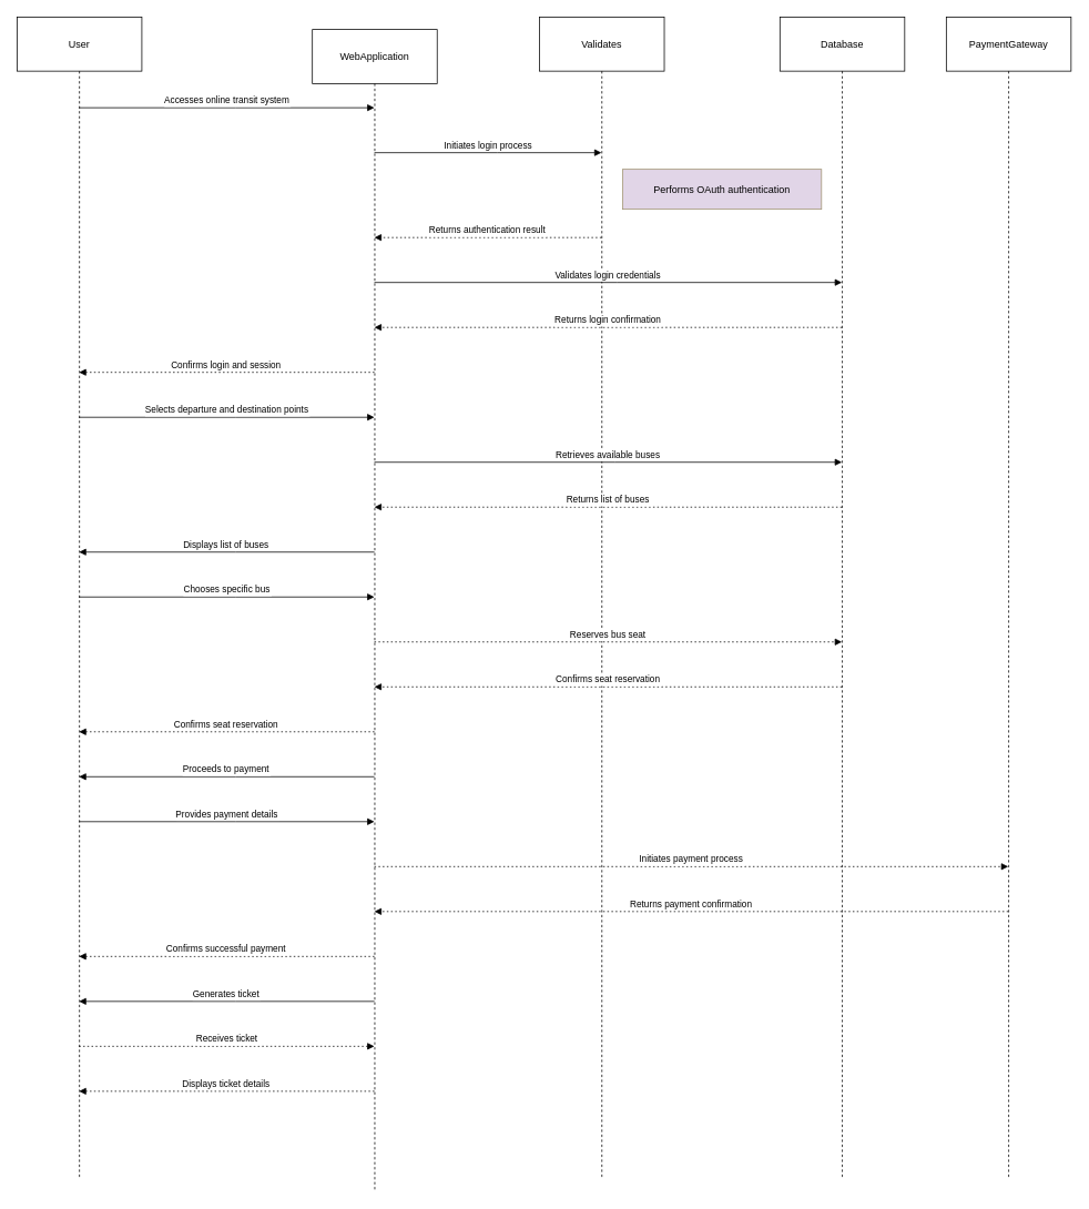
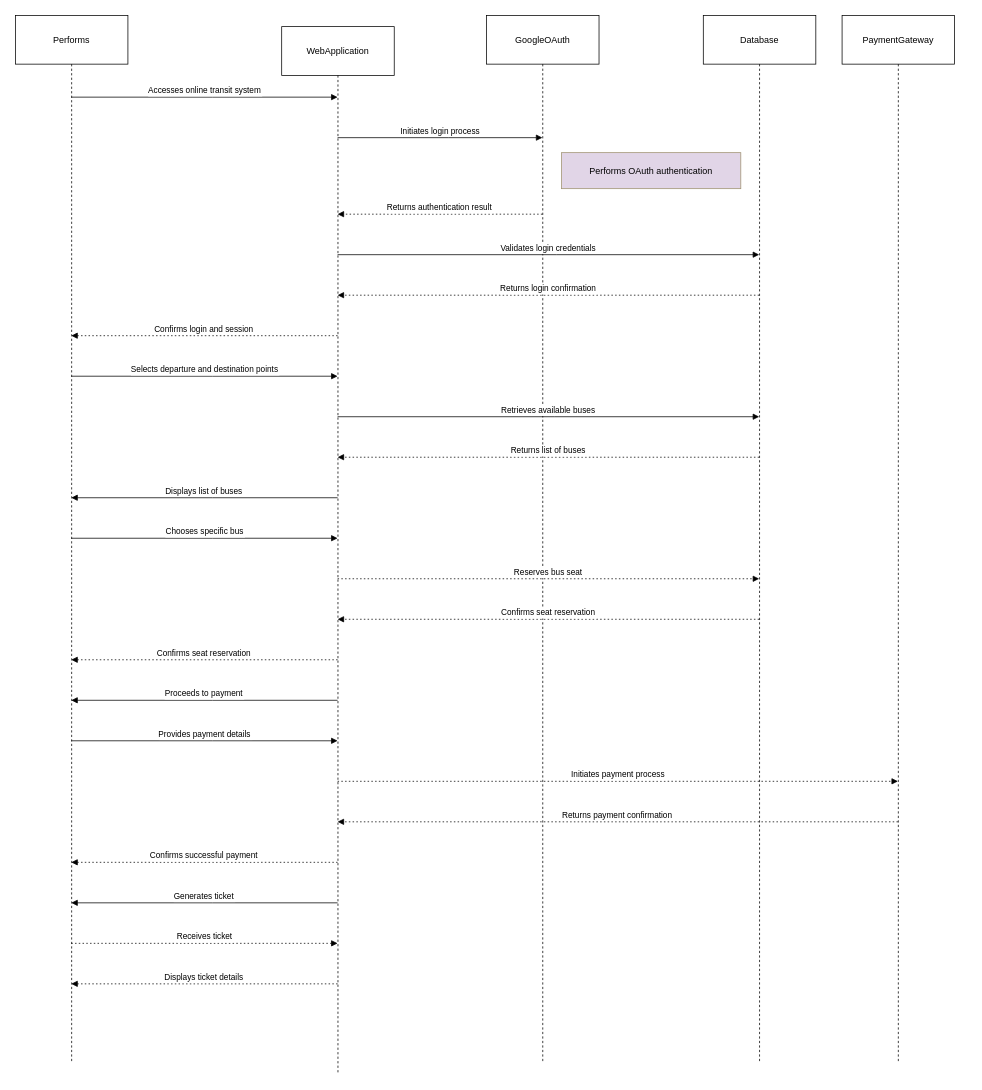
  <mxCell id="0" />
  <mxCell id="1" parent="0" />
- <mxCell id="2" value="User" style="shape=umlLifeline;perimeter=lifelinePerimeter;whiteSpace=wrap;container=1;dropTarget=0;collapsible=0;recursiveResize=0;outlineConnect=0;portConstraint=eastwest;newEdgeStyle={&quot;edgeStyle&quot;:&quot;elbowEdgeStyle&quot;,&quot;elbow&quot;:&quot;vertical&quot;,&quot;curved&quot;:0,&quot;rounded&quot;:0};size=65;" vertex="1" parent="1"><mxGeometry x="20" y="20" width="150" height="1396" as="geometry" /></mxCell>
+ <mxCell id="2" value="Performs" style="shape=umlLifeline;perimeter=lifelinePerimeter;whiteSpace=wrap;container=1;dropTarget=0;collapsible=0;recursiveResize=0;outlineConnect=0;portConstraint=eastwest;newEdgeStyle={&quot;edgeStyle&quot;:&quot;elbowEdgeStyle&quot;,&quot;elbow&quot;:&quot;vertical&quot;,&quot;curved&quot;:0,&quot;rounded&quot;:0};size=65;" vertex="1" parent="1"><mxGeometry x="20" y="20" width="150" height="1396" as="geometry" /></mxCell>
  <mxCell id="3" value="WebApplication" style="shape=umlLifeline;perimeter=lifelinePerimeter;whiteSpace=wrap;container=1;dropTarget=0;collapsible=0;recursiveResize=0;outlineConnect=0;portConstraint=eastwest;newEdgeStyle={&quot;edgeStyle&quot;:&quot;elbowEdgeStyle&quot;,&quot;elbow&quot;:&quot;vertical&quot;,&quot;curved&quot;:0,&quot;rounded&quot;:0};size=65;" vertex="1" parent="1"><mxGeometry x="375" y="35" width="150" height="1396" as="geometry" /></mxCell>
- <mxCell id="4" value="Validates" style="shape=umlLifeline;perimeter=lifelinePerimeter;whiteSpace=wrap;container=1;dropTarget=0;collapsible=0;recursiveResize=0;outlineConnect=0;portConstraint=eastwest;newEdgeStyle={&quot;edgeStyle&quot;:&quot;elbowEdgeStyle&quot;,&quot;elbow&quot;:&quot;vertical&quot;,&quot;curved&quot;:0,&quot;rounded&quot;:0};size=65;" vertex="1" parent="1"><mxGeometry x="648" y="20" width="150" height="1396" as="geometry" /></mxCell>
+ <mxCell id="4" value="GoogleOAuth" style="shape=umlLifeline;perimeter=lifelinePerimeter;whiteSpace=wrap;container=1;dropTarget=0;collapsible=0;recursiveResize=0;outlineConnect=0;portConstraint=eastwest;newEdgeStyle={&quot;edgeStyle&quot;:&quot;elbowEdgeStyle&quot;,&quot;elbow&quot;:&quot;vertical&quot;,&quot;curved&quot;:0,&quot;rounded&quot;:0};size=65;" vertex="1" parent="1"><mxGeometry x="648" y="20" width="150" height="1396" as="geometry" /></mxCell>
  <mxCell id="5" value="Database" style="shape=umlLifeline;perimeter=lifelinePerimeter;whiteSpace=wrap;container=1;dropTarget=0;collapsible=0;recursiveResize=0;outlineConnect=0;portConstraint=eastwest;newEdgeStyle={&quot;edgeStyle&quot;:&quot;elbowEdgeStyle&quot;,&quot;elbow&quot;:&quot;vertical&quot;,&quot;curved&quot;:0,&quot;rounded&quot;:0};size=65;" vertex="1" parent="1"><mxGeometry x="937" y="20" width="150" height="1396" as="geometry" /></mxCell>
- <mxCell id="6" value="PaymentGateway" style="shape=umlLifeline;perimeter=lifelinePerimeter;whiteSpace=wrap;container=1;dropTarget=0;collapsible=0;recursiveResize=0;outlineConnect=0;portConstraint=eastwest;newEdgeStyle={&quot;edgeStyle&quot;:&quot;elbowEdgeStyle&quot;,&quot;elbow&quot;:&quot;vertical&quot;,&quot;curved&quot;:0,&quot;rounded&quot;:0};size=65;" vertex="1" parent="1"><mxGeometry x="1137" y="20" width="150" height="1396" as="geometry" /></mxCell>
+ <mxCell id="6" value="PaymentGateway" style="shape=umlLifeline;perimeter=lifelinePerimeter;whiteSpace=wrap;container=1;dropTarget=0;collapsible=0;recursiveResize=0;outlineConnect=0;portConstraint=eastwest;newEdgeStyle={&quot;edgeStyle&quot;:&quot;elbowEdgeStyle&quot;,&quot;elbow&quot;:&quot;vertical&quot;,&quot;curved&quot;:0,&quot;rounded&quot;:0};size=65;" vertex="1" parent="1"><mxGeometry x="1122" y="20" width="150" height="1396" as="geometry" /></mxCell>
  <mxCell id="7" value="Accesses online transit system" style="verticalAlign=bottom;endArrow=block;edgeStyle=elbowEdgeStyle;elbow=vertical;curved=0;rounded=0;" edge="1" parent="1" source="2" target="3"><mxGeometry relative="1" as="geometry"><Array as="points"><mxPoint x="283" y="129" /></Array></mxGeometry></mxCell>
  <mxCell id="8" value="Initiates login process" style="verticalAlign=bottom;endArrow=block;edgeStyle=elbowEdgeStyle;elbow=vertical;curved=0;rounded=0;" edge="1" parent="1" source="3" target="4"><mxGeometry relative="1" as="geometry"><Array as="points"><mxPoint x="597" y="183" /></Array></mxGeometry></mxCell>
  <mxCell id="9" value="Returns authentication result" style="verticalAlign=bottom;endArrow=block;edgeStyle=elbowEdgeStyle;elbow=vertical;curved=0;rounded=0;dashed=1;dashPattern=2 3;" edge="1" parent="1" source="4" target="3"><mxGeometry relative="1" as="geometry"><Array as="points"><mxPoint x="597" y="285" /></Array></mxGeometry></mxCell>
  <mxCell id="10" value="Validates login credentials" style="verticalAlign=bottom;endArrow=block;edgeStyle=elbowEdgeStyle;elbow=vertical;curved=0;rounded=0;" edge="1" parent="1" source="3" target="5"><mxGeometry relative="1" as="geometry"><Array as="points"><mxPoint x="741" y="339" /></Array></mxGeometry></mxCell>
  <mxCell id="11" value="Returns login confirmation" style="verticalAlign=bottom;endArrow=block;edgeStyle=elbowEdgeStyle;elbow=vertical;curved=0;rounded=0;dashed=1;dashPattern=2 3;" edge="1" parent="1" source="5" target="3"><mxGeometry relative="1" as="geometry"><Array as="points"><mxPoint x="739" y="393" /></Array></mxGeometry></mxCell>
  <mxCell id="12" value="Confirms login and session" style="verticalAlign=bottom;endArrow=block;edgeStyle=elbowEdgeStyle;elbow=vertical;curved=0;rounded=0;dashed=1;dashPattern=2 3;" edge="1" parent="1" source="3" target="2"><mxGeometry relative="1" as="geometry"><Array as="points"><mxPoint x="283" y="447" /></Array></mxGeometry></mxCell>
  <mxCell id="13" value="Selects departure and destination points" style="verticalAlign=bottom;endArrow=block;edgeStyle=elbowEdgeStyle;elbow=vertical;curved=0;rounded=0;" edge="1" parent="1" source="2" target="3"><mxGeometry relative="1" as="geometry"><Array as="points"><mxPoint x="283" y="501" /></Array></mxGeometry></mxCell>
  <mxCell id="14" value="Retrieves available buses" style="verticalAlign=bottom;endArrow=block;edgeStyle=elbowEdgeStyle;elbow=vertical;curved=0;rounded=0;" edge="1" parent="1" source="3" target="5"><mxGeometry relative="1" as="geometry"><Array as="points"><mxPoint x="739" y="555" /></Array></mxGeometry></mxCell>
  <mxCell id="15" value="Returns list of buses" style="verticalAlign=bottom;endArrow=block;edgeStyle=elbowEdgeStyle;elbow=vertical;curved=0;rounded=0;dashed=1;dashPattern=2 3;" edge="1" parent="1" source="5" target="3"><mxGeometry relative="1" as="geometry"><Array as="points"><mxPoint x="739" y="609" /></Array></mxGeometry></mxCell>
  <mxCell id="16" value="Displays list of buses" style="verticalAlign=bottom;endArrow=block;edgeStyle=elbowEdgeStyle;elbow=vertical;curved=0;rounded=0;" edge="1" parent="1" source="3" target="2"><mxGeometry relative="1" as="geometry"><Array as="points"><mxPoint x="283" y="663" /></Array></mxGeometry></mxCell>
  <mxCell id="17" value="Chooses specific bus" style="verticalAlign=bottom;endArrow=block;edgeStyle=elbowEdgeStyle;elbow=vertical;curved=0;rounded=0;" edge="1" parent="1" source="2" target="3"><mxGeometry relative="1" as="geometry"><Array as="points"><mxPoint x="283" y="717" /></Array></mxGeometry></mxCell>
  <mxCell id="18" value="Reserves bus seat" style="verticalAlign=bottom;endArrow=block;edgeStyle=elbowEdgeStyle;elbow=vertical;curved=0;rounded=0;dashed=1;dashPattern=2 3;" edge="1" parent="1" source="3" target="5"><mxGeometry relative="1" as="geometry"><Array as="points"><mxPoint x="739" y="771" /></Array></mxGeometry></mxCell>
  <mxCell id="19" value="Confirms seat reservation" style="verticalAlign=bottom;endArrow=block;edgeStyle=elbowEdgeStyle;elbow=vertical;curved=0;rounded=0;dashed=1;dashPattern=2 3;" edge="1" parent="1" source="5" target="3"><mxGeometry relative="1" as="geometry"><Array as="points"><mxPoint x="739" y="825" /></Array></mxGeometry></mxCell>
  <mxCell id="20" value="Confirms seat reservation" style="verticalAlign=bottom;endArrow=block;edgeStyle=elbowEdgeStyle;elbow=vertical;curved=0;rounded=0;dashed=1;dashPattern=2 3;" edge="1" parent="1" source="3" target="2"><mxGeometry relative="1" as="geometry"><Array as="points"><mxPoint x="283" y="879" /></Array></mxGeometry></mxCell>
  <mxCell id="21" value="Proceeds to payment" style="verticalAlign=bottom;endArrow=block;edgeStyle=elbowEdgeStyle;elbow=vertical;curved=0;rounded=0;" edge="1" parent="1" source="3" target="2"><mxGeometry relative="1" as="geometry"><Array as="points"><mxPoint x="283" y="933" /></Array></mxGeometry></mxCell>
  <mxCell id="22" value="Provides payment details" style="verticalAlign=bottom;endArrow=block;edgeStyle=elbowEdgeStyle;elbow=vertical;curved=0;rounded=0;" edge="1" parent="1" source="2" target="3"><mxGeometry relative="1" as="geometry"><Array as="points"><mxPoint x="283" y="987" /></Array></mxGeometry></mxCell>
  <mxCell id="23" value="Initiates payment process" style="verticalAlign=bottom;endArrow=block;edgeStyle=elbowEdgeStyle;elbow=vertical;curved=0;rounded=0;dashed=1;dashPattern=2 3;" edge="1" parent="1" source="3" target="6"><mxGeometry relative="1" as="geometry"><Array as="points"><mxPoint x="841" y="1041" /></Array></mxGeometry></mxCell>
  <mxCell id="24" value="Returns payment confirmation" style="verticalAlign=bottom;endArrow=block;edgeStyle=elbowEdgeStyle;elbow=vertical;curved=0;rounded=0;dashed=1;dashPattern=2 3;" edge="1" parent="1" source="6" target="3"><mxGeometry relative="1" as="geometry"><Array as="points"><mxPoint x="841" y="1095" /></Array></mxGeometry></mxCell>
  <mxCell id="25" value="Confirms successful payment" style="verticalAlign=bottom;endArrow=block;edgeStyle=elbowEdgeStyle;elbow=vertical;curved=0;rounded=0;dashed=1;dashPattern=2 3;" edge="1" parent="1" source="3" target="2"><mxGeometry relative="1" as="geometry"><Array as="points"><mxPoint x="283" y="1149" /></Array></mxGeometry></mxCell>
  <mxCell id="26" value="Generates ticket" style="verticalAlign=bottom;endArrow=block;edgeStyle=elbowEdgeStyle;elbow=vertical;curved=0;rounded=0;" edge="1" parent="1" source="3" target="2"><mxGeometry relative="1" as="geometry"><Array as="points"><mxPoint x="283" y="1203" /></Array></mxGeometry></mxCell>
  <mxCell id="27" value="Receives ticket" style="verticalAlign=bottom;endArrow=block;edgeStyle=elbowEdgeStyle;elbow=vertical;curved=0;rounded=0;dashed=1;dashPattern=2 3;" edge="1" parent="1" source="2" target="3"><mxGeometry relative="1" as="geometry"><Array as="points"><mxPoint x="283" y="1257" /></Array></mxGeometry></mxCell>
  <mxCell id="28" value="Displays ticket details" style="verticalAlign=bottom;endArrow=block;edgeStyle=elbowEdgeStyle;elbow=vertical;curved=0;rounded=0;dashed=1;dashPattern=2 3;" edge="1" parent="1" source="3" target="2"><mxGeometry relative="1" as="geometry"><Array as="points"><mxPoint x="283" y="1311" /></Array></mxGeometry></mxCell>
  <mxCell id="29" value="Performs OAuth authentication" style="fillColor=#e1d5e7;strokeColor=#9E916F;" vertex="1" parent="1"><mxGeometry x="748" y="203" width="239" height="48" as="geometry" /></mxCell>
